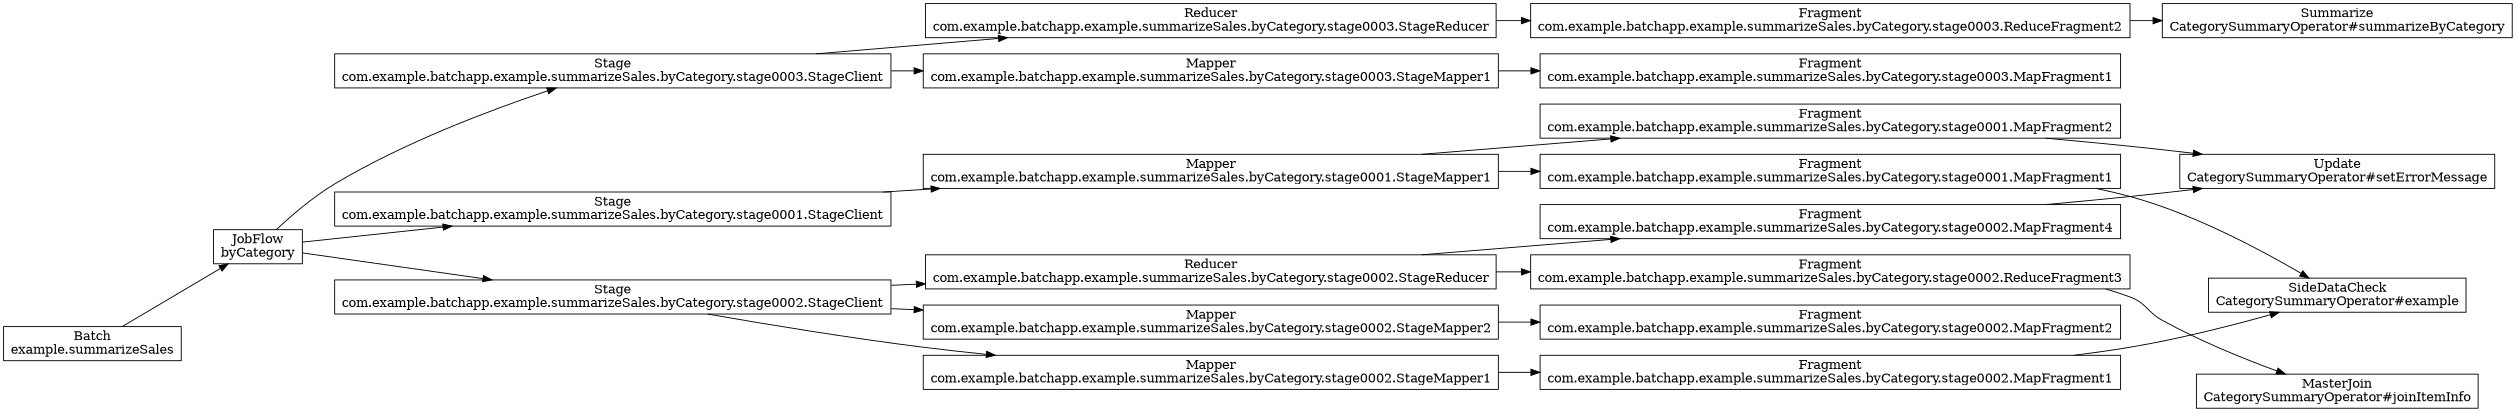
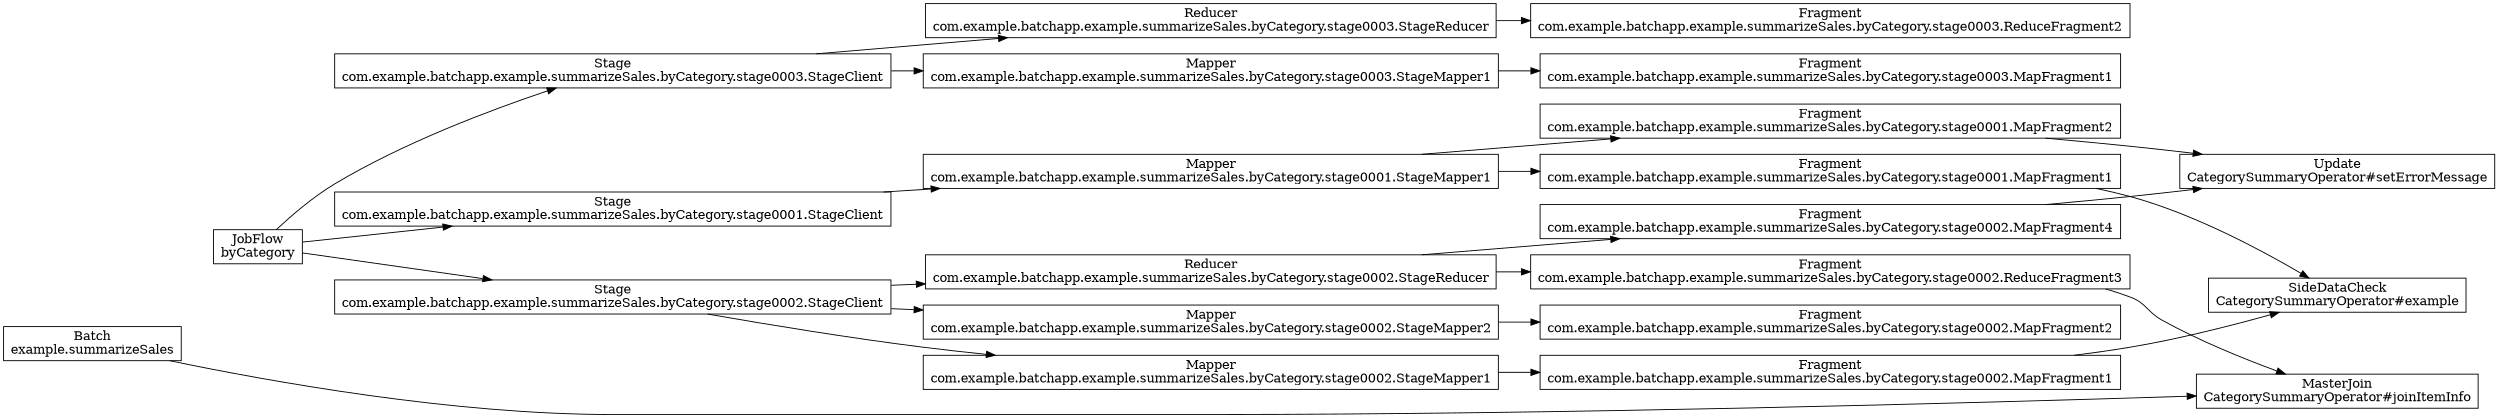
  digraph {
    rankdir=LR
    node [shape=box]
    n1 [label="Batch\nexample.summarizeSales"]
    n2 [label="JobFlow\nbyCategory"]
    n3 [label="Stage\ncom.example.batchapp.example.summarizeSales.byCategory.stage0001.StageClient"]
    n4 [label="Stage\ncom.example.batchapp.example.summarizeSales.byCategory.stage0002.StageClient"]
    n5 [label="Stage\ncom.example.batchapp.example.summarizeSales.byCategory.stage0003.StageClient"]
    n6 [label="Mapper\ncom.example.batchapp.example.summarizeSales.byCategory.stage0001.StageMapper1"]
    n7 [label="Mapper\ncom.example.batchapp.example.summarizeSales.byCategory.stage0002.StageMapper1"]
    n8 [label="Mapper\ncom.example.batchapp.example.summarizeSales.byCategory.stage0002.StageMapper2"]
    n9 [label="Reducer\ncom.example.batchapp.example.summarizeSales.byCategory.stage0002.StageReducer"]
    n10 [label="Mapper\ncom.example.batchapp.example.summarizeSales.byCategory.stage0003.StageMapper1"]
    n11 [label="Reducer\ncom.example.batchapp.example.summarizeSales.byCategory.stage0003.StageReducer"]
    n12 [label="Fragment\ncom.example.batchapp.example.summarizeSales.byCategory.stage0001.MapFragment1"]
    n13 [label="Fragment\ncom.example.batchapp.example.summarizeSales.byCategory.stage0001.MapFragment2"]
    n14 [label="SideDataCheck\nCategorySummaryOperator#example"]
    n15 [label="Update\nCategorySummaryOperator#setErrorMessage"]
    n16 [label="Fragment\ncom.example.batchapp.example.summarizeSales.byCategory.stage0002.MapFragment1"]
    n17 [label="Fragment\ncom.example.batchapp.example.summarizeSales.byCategory.stage0002.MapFragment2"]
    n18 [label="Fragment\ncom.example.batchapp.example.summarizeSales.byCategory.stage0002.ReduceFragment3"]
    n19 [label="Fragment\ncom.example.batchapp.example.summarizeSales.byCategory.stage0002.MapFragment4"]
    n20 [label="MasterJoin\nCategorySummaryOperator#joinItemInfo"]
    n21 [label="Fragment\ncom.example.batchapp.example.summarizeSales.byCategory.stage0003.MapFragment1"]
    n22 [label="Fragment\ncom.example.batchapp.example.summarizeSales.byCategory.stage0003.ReduceFragment2"]
-   n23 [label="Summarize\nCategorySummaryOperator#summarizeByCategory"]
-   n1 -> n2
+   n1 -> n20
    n2 -> n3
    n2 -> n4
    n2 -> n5
    n3 -> n6
    n4 -> n7
    n4 -> n8
    n4 -> n9
    n5 -> n10
    n5 -> n11
    n6 -> n12
    n6 -> n13
    n7 -> n16
    n8 -> n17
    n9 -> n18
    n9 -> n19
    n10 -> n21
    n11 -> n22
    n12 -> n14
    n13 -> n15
    n16 -> n14
    n18 -> n20
    n19 -> n15
-   n22 -> n23
  }
